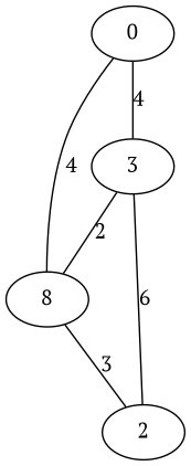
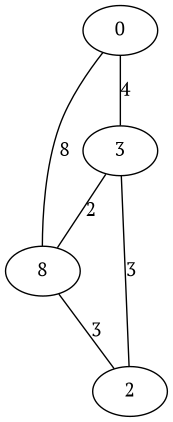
  digraph {
    fontname="PT Serif"
    rankdir=TB
    node [fontname="PT Serif"]
    edge [arrowhead=none fontname="PT Serif"]
    n1 [label=8]
    0
    3
    2
    n1 -> 2 [label=3 weight=3]
-   0 -> n1 [label=4 weight=4]
+   0 -> n1 [label=8 weight=4]
    0 -> 3 [label=4 weight=5]
    3 -> n1 [label=2 weight=2]
-   3 -> 2 [label=6 weight=6]
+   3 -> 2 [label=3 weight=6]
  }
